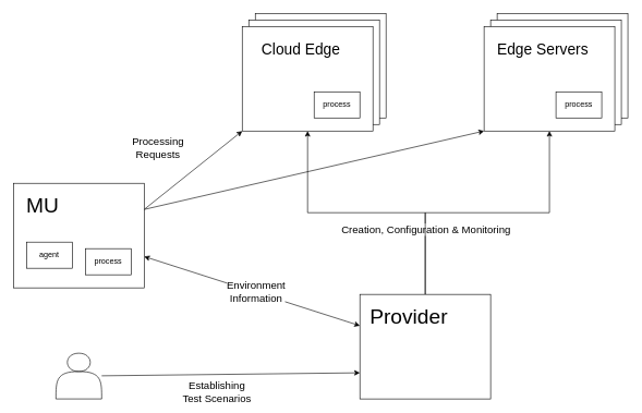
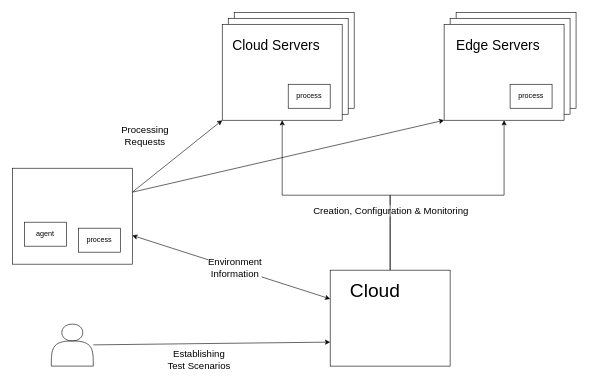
  <mxCell id="0" />
  <mxCell id="1" parent="0" />
  <mxCell id="2" value="" style="rounded=0;whiteSpace=wrap;html=1;" vertex="1" parent="1"><mxGeometry x="760" y="20" width="200" height="160" as="geometry" /></mxCell>
  <mxCell id="3" value="" style="rounded=0;whiteSpace=wrap;html=1;" vertex="1" parent="1"><mxGeometry x="750" y="30" width="200" height="160" as="geometry" /></mxCell>
  <mxCell id="4" value="" style="rounded=0;whiteSpace=wrap;html=1;" vertex="1" parent="1"><mxGeometry x="390" y="20" width="200" height="160" as="geometry" /></mxCell>
  <mxCell id="5" value="" style="rounded=0;whiteSpace=wrap;html=1;" vertex="1" parent="1"><mxGeometry x="380" y="30" width="200" height="160" as="geometry" /></mxCell>
  <mxCell id="6" style="rounded=0;orthogonalLoop=1;jettySize=auto;html=1;edgeStyle=orthogonalEdgeStyle;entryX=0.5;entryY=1;entryDx=0;entryDy=0;" edge="1" parent="1" source="19" target="21"><mxGeometry relative="1" as="geometry"><Array as="points"><mxPoint x="650" y="325" /><mxPoint x="470" y="325" /></Array></mxGeometry></mxCell>
  <mxCell id="7" value="&lt;font style=&quot;font-size: 16px;&quot;&gt;Creation, Configuration &amp;amp; Monitoring&lt;/font&gt;" style="edgeLabel;html=1;align=center;verticalAlign=middle;resizable=0;points=[];labelBackgroundColor=default;" vertex="1" connectable="0" parent="6"><mxGeometry x="-0.443" relative="1" as="geometry"><mxPoint y="20" as="offset" /></mxGeometry></mxCell>
  <mxCell id="8" style="edgeStyle=orthogonalEdgeStyle;rounded=0;orthogonalLoop=1;jettySize=auto;html=1;entryX=0.5;entryY=1;entryDx=0;entryDy=0;" edge="1" parent="1" source="19" target="23"><mxGeometry relative="1" as="geometry"><Array as="points"><mxPoint x="650" y="325" /><mxPoint x="840" y="325" /></Array></mxGeometry></mxCell>
  <mxCell id="9" style="rounded=0;orthogonalLoop=1;jettySize=auto;html=1;startArrow=classic;startFill=1;" edge="1" parent="1" source="15" target="19"><mxGeometry relative="1" as="geometry" /></mxCell>
  <mxCell id="10" value="&lt;font style=&quot;font-size: 16px;&quot;&gt;Environment&lt;br&gt;Information&lt;/font&gt;" style="edgeLabel;html=1;align=center;verticalAlign=middle;resizable=0;points=[];" vertex="1" connectable="0" parent="9"><mxGeometry x="0.409" y="-1" relative="1" as="geometry"><mxPoint x="-62" y="-22" as="offset" /></mxGeometry></mxCell>
  <mxCell id="11" value="&lt;font style=&quot;font-size: 16px;&quot;&gt;Processing&lt;br&gt;Requests&lt;/font&gt;" style="edgeLabel;html=1;align=center;verticalAlign=middle;resizable=0;points=[];labelBackgroundColor=default;" vertex="1" connectable="0" parent="9"><mxGeometry x="0.409" y="-1" relative="1" as="geometry"><mxPoint x="-212" y="-242" as="offset" /></mxGeometry></mxCell>
  <mxCell id="12" value="&lt;font style=&quot;font-size: 16px;&quot;&gt;Establishing&lt;br&gt;Test Scenarios&lt;/font&gt;" style="edgeLabel;html=1;align=center;verticalAlign=middle;resizable=0;points=[];" vertex="1" connectable="0" parent="9"><mxGeometry x="0.409" y="-1" relative="1" as="geometry"><mxPoint x="-122" y="132" as="offset" /></mxGeometry></mxCell>
  <mxCell id="13" style="rounded=0;orthogonalLoop=1;jettySize=auto;html=1;entryX=0;entryY=1;entryDx=0;entryDy=0;exitX=1;exitY=0.25;exitDx=0;exitDy=0;" edge="1" parent="1" source="15" target="21"><mxGeometry relative="1" as="geometry" /></mxCell>
  <mxCell id="14" style="rounded=0;orthogonalLoop=1;jettySize=auto;html=1;entryX=0;entryY=1;entryDx=0;entryDy=0;exitX=1;exitY=0.25;exitDx=0;exitDy=0;" edge="1" parent="1" source="15" target="23"><mxGeometry relative="1" as="geometry" /></mxCell>
  <mxCell id="15" value="" style="rounded=0;whiteSpace=wrap;html=1;" vertex="1" parent="1"><mxGeometry x="20" y="280" width="200" height="160" as="geometry" /></mxCell>
  <mxCell id="16" value="agent" style="rounded=0;whiteSpace=wrap;html=1;" vertex="1" parent="1"><mxGeometry x="40" y="370" width="70" height="40" as="geometry" /></mxCell>
- <mxCell id="17" value="&lt;font style=&quot;font-size: 32px;&quot;&gt;MU&lt;/font&gt;" style="text;html=1;strokeColor=none;fillColor=none;align=center;verticalAlign=middle;whiteSpace=wrap;rounded=0;" vertex="1" parent="1"><mxGeometry x="20" y="290" width="90" height="50" as="geometry" /></mxCell>
  <mxCell id="18" value="process" style="rounded=0;whiteSpace=wrap;html=1;" vertex="1" parent="1"><mxGeometry x="130" y="380" width="70" height="40" as="geometry" /></mxCell>
  <mxCell id="19" value="" style="rounded=0;whiteSpace=wrap;html=1;" vertex="1" parent="1"><mxGeometry x="550" y="450" width="200" height="160" as="geometry" /></mxCell>
- <mxCell id="20" value="&lt;font style=&quot;font-size: 32px;&quot;&gt;Provider&lt;/font&gt;" style="text;html=1;strokeColor=none;fillColor=none;align=center;verticalAlign=middle;whiteSpace=wrap;rounded=0;" vertex="1" parent="1"><mxGeometry x="550" y="460" width="150" height="50" as="geometry" /></mxCell>
+ <mxCell id="20" value="&lt;font style=&quot;font-size: 32px;&quot;&gt;Cloud&lt;/font&gt;" style="text;html=1;strokeColor=none;fillColor=none;align=center;verticalAlign=middle;whiteSpace=wrap;rounded=0;" vertex="1" parent="1"><mxGeometry x="550" y="460" width="150" height="50" as="geometry" /></mxCell>
  <mxCell id="21" value="" style="rounded=0;whiteSpace=wrap;html=1;" vertex="1" parent="1"><mxGeometry x="370" y="40" width="200" height="160" as="geometry" /></mxCell>
- <mxCell id="22" value="&lt;font style=&quot;font-size: 23px;&quot;&gt;Cloud Edge&lt;/font&gt;" style="text;html=1;strokeColor=none;fillColor=none;align=center;verticalAlign=middle;whiteSpace=wrap;rounded=0;" vertex="1" parent="1"><mxGeometry x="380" y="50" width="160" height="50" as="geometry" /></mxCell>
+ <mxCell id="22" value="&lt;font style=&quot;font-size: 23px;&quot;&gt;Cloud Servers&lt;/font&gt;" style="text;html=1;strokeColor=none;fillColor=none;align=center;verticalAlign=middle;whiteSpace=wrap;rounded=0;" vertex="1" parent="1"><mxGeometry x="380" y="50" width="160" height="50" as="geometry" /></mxCell>
  <mxCell id="23" value="" style="rounded=0;whiteSpace=wrap;html=1;" vertex="1" parent="1"><mxGeometry x="740" y="40" width="200" height="160" as="geometry" /></mxCell>
  <mxCell id="24" value="&lt;font style=&quot;font-size: 23px;&quot;&gt;Edge Servers&lt;/font&gt;" style="text;html=1;strokeColor=none;fillColor=none;align=center;verticalAlign=middle;whiteSpace=wrap;rounded=0;" vertex="1" parent="1"><mxGeometry x="750" y="50" width="160" height="50" as="geometry" /></mxCell>
  <mxCell id="25" style="rounded=0;orthogonalLoop=1;jettySize=auto;html=1;entryX=0;entryY=0.75;entryDx=0;entryDy=0;" edge="1" parent="1" source="26" target="19"><mxGeometry relative="1" as="geometry" /></mxCell>
  <mxCell id="26" value="" style="shape=actor;whiteSpace=wrap;html=1;" vertex="1" parent="1"><mxGeometry x="85" y="540" width="70" height="70" as="geometry" /></mxCell>
  <mxCell id="27" value="process" style="rounded=0;whiteSpace=wrap;html=1;" vertex="1" parent="1"><mxGeometry x="480" y="140" width="70" height="40" as="geometry" /></mxCell>
  <mxCell id="28" value="process" style="rounded=0;whiteSpace=wrap;html=1;" vertex="1" parent="1"><mxGeometry x="850" y="140" width="70" height="40" as="geometry" /></mxCell>
